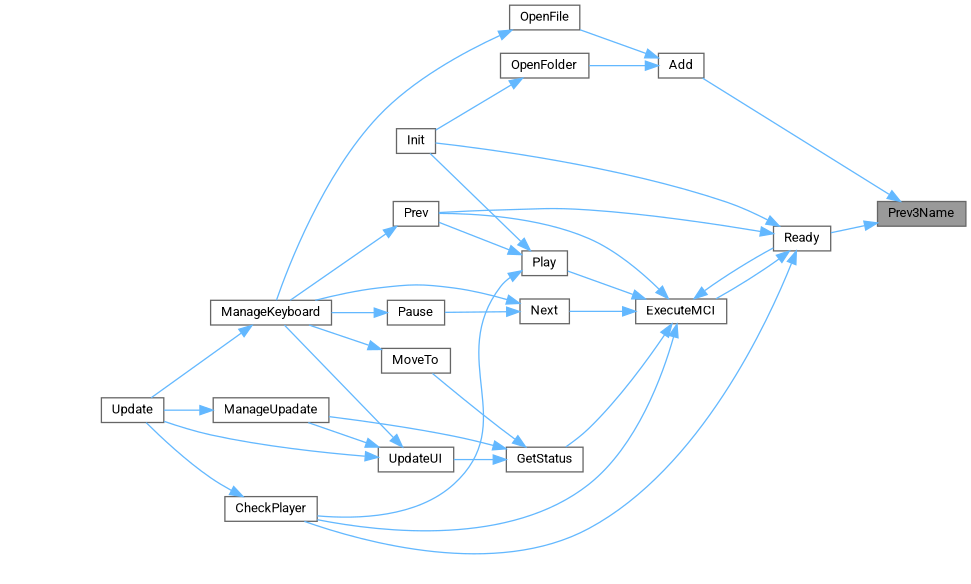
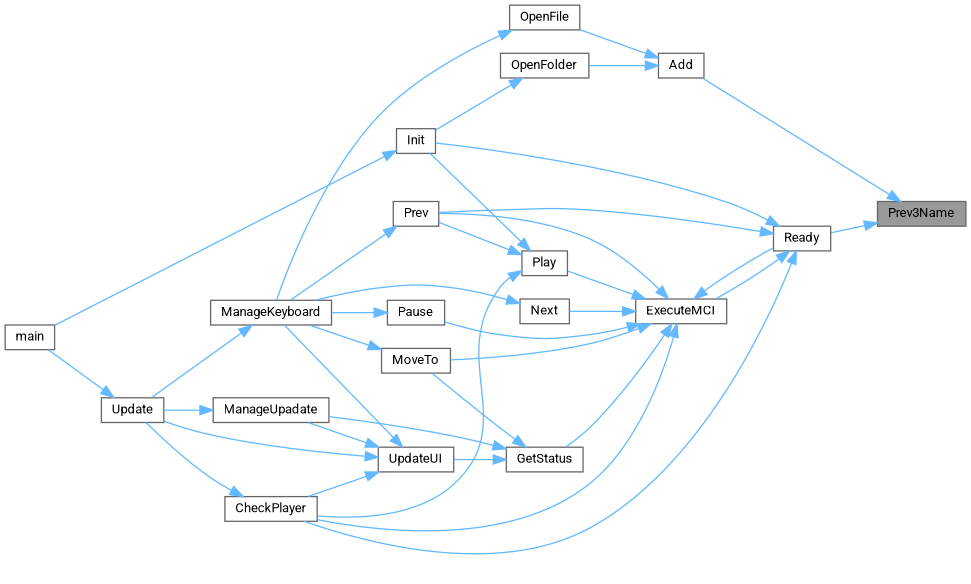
  digraph {
    fontname=Roboto
    rankdir=RL
    node [color=grey40 fillcolor=white fontname=Roboto fontsize=10 shape=box style=filled]
    edge [color=steelblue1 dir=back fontname=Roboto fontsize=10 labelfontname=Helvetica labelfontsize=10 style=solid]
    n1 [color=gray40 fillcolor=grey60 fontcolor=black height=0.2 label=Prev3Name width=0.4]
    n2 [height=0.2 label=Add width=0.4]
    n3 [height=0.2 label=Ready width=0.4]
    n4 [height=0.2 label=OpenFile width=0.4]
    n5 [height=0.2 label=OpenFolder width=0.4]
    n6 [height=0.2 label=Init width=0.4]
    n7 [height=0.2 label=CheckPlayer width=0.4]
    n8 [height=0.2 label=ExecuteMCI width=0.4]
    n9 [height=0.2 label=Prev width=0.4]
    n10 [height=0.2 label=ManageKeyboard width=0.4]
    n11 [height=0.2 label=Update width=0.4]
+   n12 [height=0.2 label=main width=0.4]
    n13 [height=0.2 label=GetStatus width=0.4]
    n14 [height=0.2 label=MoveTo width=0.4]
    n15 [height=0.2 label=Next width=0.4]
    n16 [height=0.2 label=Pause width=0.4]
    n17 [height=0.2 label=Play width=0.4]
    n18 [height=0.2 label=ManageUpadate width=0.4]
    n19 [height=0.2 label=UpdateUI width=0.4]
    n1 -> n2
    n1 -> n3
    n2 -> n4
    n2 -> n5
    n3 -> n6
    n3 -> n7
    n3 -> n8
    n3 -> n9
    n4 -> n10
    n5 -> n6
+   n6 -> n12
    n7 -> n11
    n8 -> n3
    n8 -> n7
    n8 -> n9
    n8 -> n13
+   n8 -> n14
    n8 -> n15
-   n15 -> n16
+   n8 -> n16
    n8 -> n17
    n9 -> n10
    n10 -> n11
+   n11 -> n12
    n13 -> n14
    n13 -> n18
    n13 -> n19
    n14 -> n10
    n15 -> n10
    n16 -> n10
    n17 -> n6
    n17 -> n7
    n17 -> n9
    n18 -> n11
+   n19 -> n7
    n19 -> n10
    n19 -> n11
    n19 -> n18
  }
